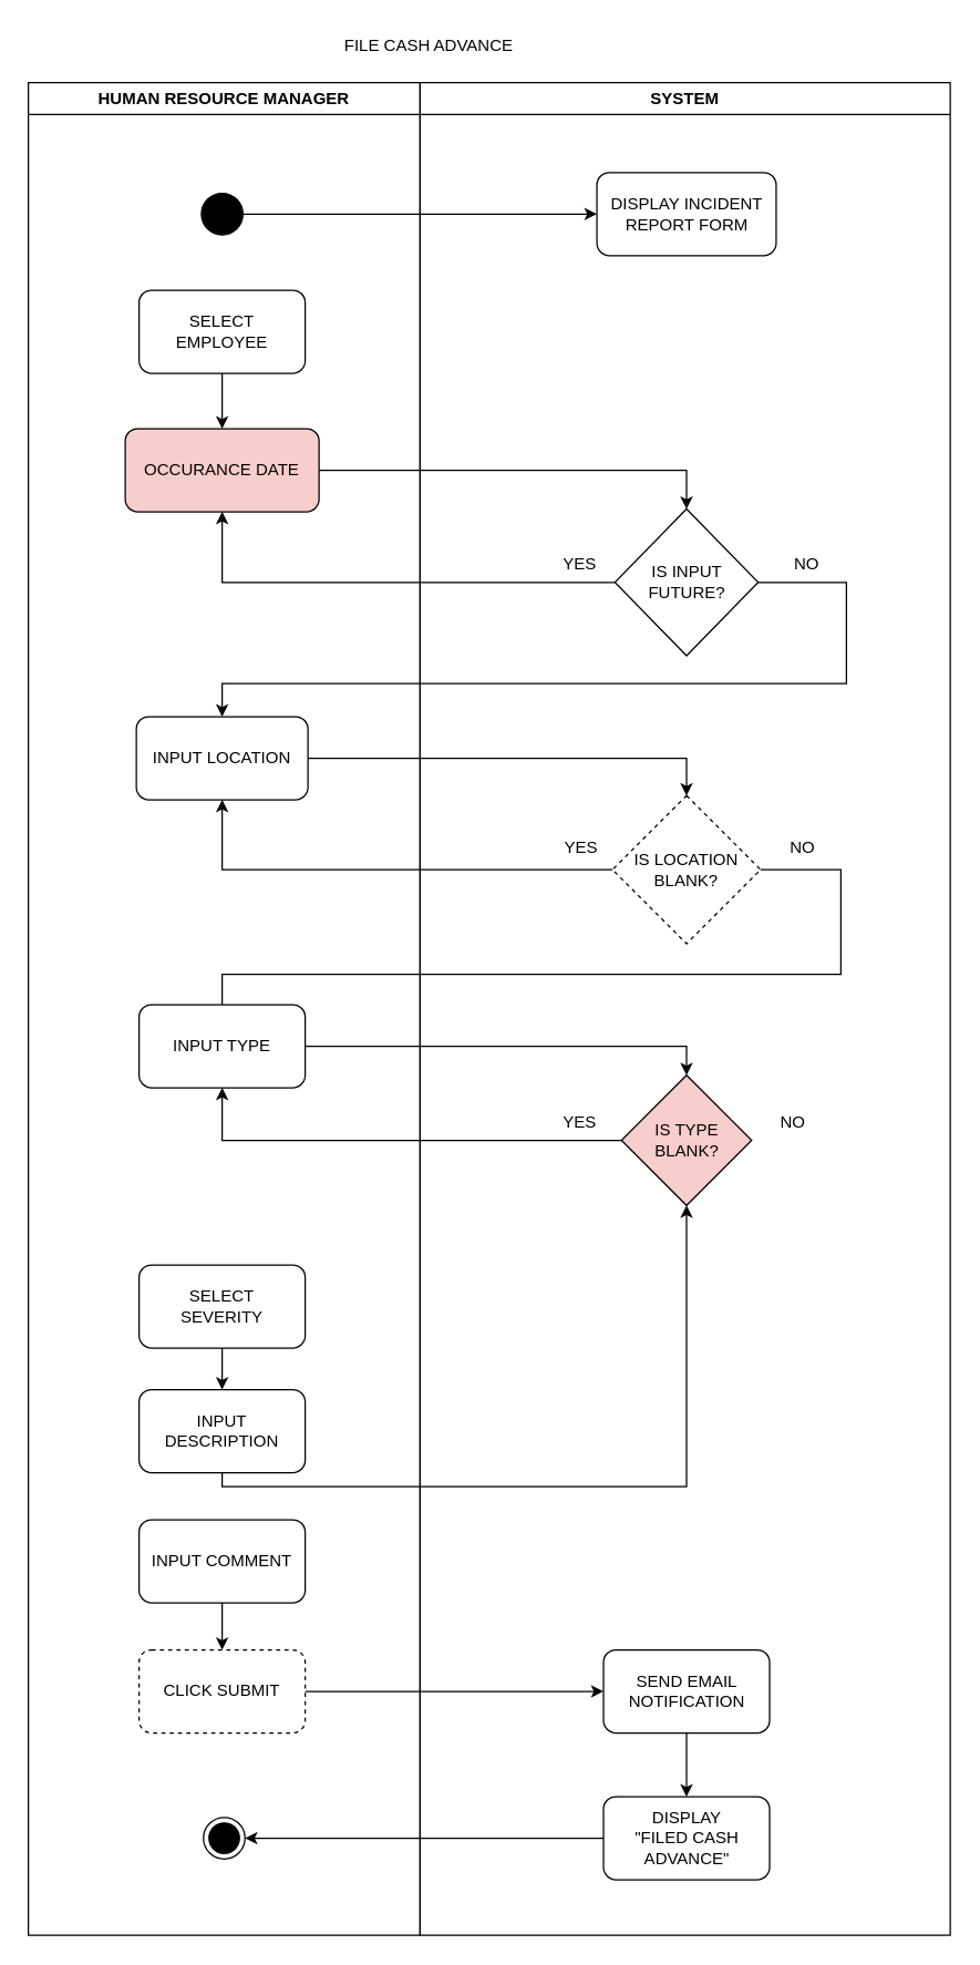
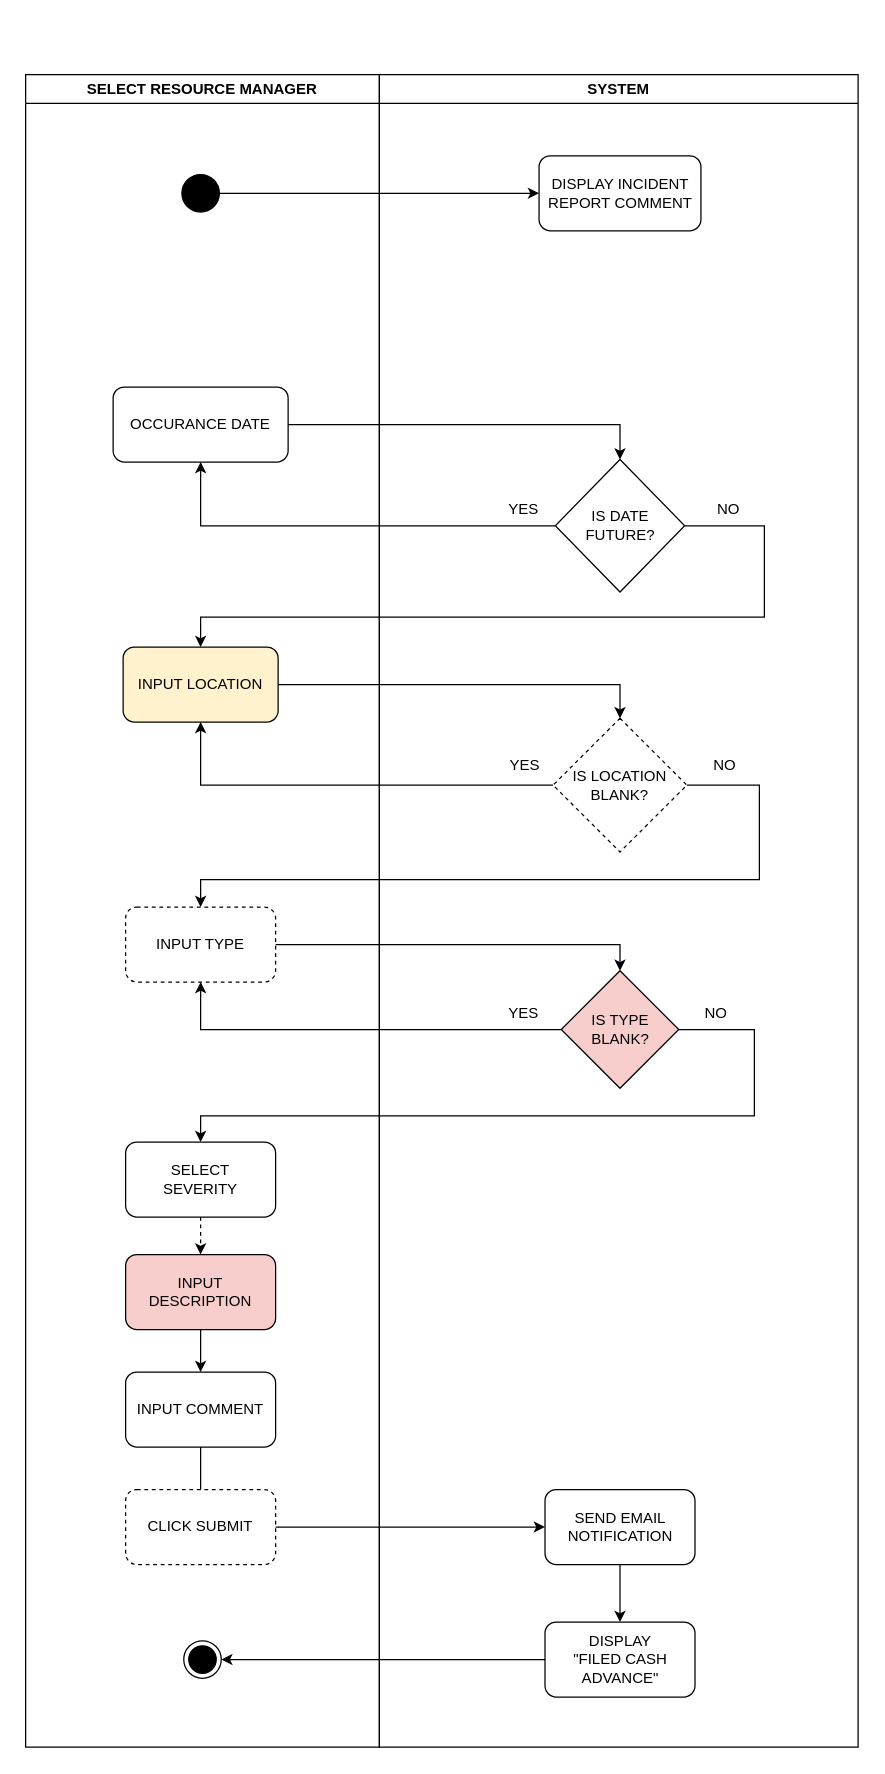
  <mxCell id="0" />
  <mxCell id="1" parent="0" />
- <mxCell id="2" value="HUMAN RESOURCE MANAGER" style="swimlane;whiteSpace=wrap;html=1;" parent="1" vertex="1"><mxGeometry x="20" y="59" width="283" height="1338" as="geometry" /></mxCell>
+ <mxCell id="2" value="SELECT RESOURCE MANAGER" style="swimlane;whiteSpace=wrap;html=1;" parent="1" vertex="1"><mxGeometry x="20" y="59" width="283" height="1338" as="geometry" /></mxCell>
  <mxCell id="3" value="" style="ellipse;fillColor=strokeColor;" parent="2" vertex="1"><mxGeometry x="125" y="80" width="30" height="30" as="geometry" /></mxCell>
- <mxCell id="4" style="edgeStyle=orthogonalEdgeStyle;rounded=0;html=1;exitX=0.5;exitY=1;exitDx=0;exitDy=0;entryX=0.5;entryY=0;entryDx=0;entryDy=0;" parent="2" source="5" target="6" edge="1"><mxGeometry relative="1" as="geometry" /></mxCell>
- <mxCell id="5" value="SELECT&lt;br&gt;EMPLOYEE" style="rounded=1;whiteSpace=wrap;html=1;" parent="2" vertex="1"><mxGeometry x="80" y="150" width="120" height="60" as="geometry" /></mxCell>
- <mxCell id="6" value="OCCURANCE DATE" style="rounded=1;whiteSpace=wrap;html=1;fillColor=#f8cecc;" parent="2" vertex="1"><mxGeometry x="70" y="250" width="140" height="60" as="geometry" /></mxCell>
- <mxCell id="7" value="INPUT LOCATION" style="rounded=1;whiteSpace=wrap;html=1;" parent="2" vertex="1"><mxGeometry x="78" y="458" width="124" height="60" as="geometry" /></mxCell>
+ <mxCell id="6" value="OCCURANCE DATE" style="rounded=1;whiteSpace=wrap;html=1;" parent="2" vertex="1"><mxGeometry x="70" y="250" width="140" height="60" as="geometry" /></mxCell>
+ <mxCell id="7" value="INPUT LOCATION" style="rounded=1;whiteSpace=wrap;html=1;fillColor=#fff2cc;" parent="2" vertex="1"><mxGeometry x="78" y="458" width="124" height="60" as="geometry" /></mxCell>
  <mxCell id="8" value="INPUT COMMENT" style="rounded=1;whiteSpace=wrap;html=1;" parent="2" vertex="1"><mxGeometry x="80" y="1038" width="120" height="60" as="geometry" /></mxCell>
  <mxCell id="9" value="" style="ellipse;html=1;shape=endState;fillColor=strokeColor;" parent="2" vertex="1"><mxGeometry x="126.5" y="1253" width="30" height="30" as="geometry" /></mxCell>
- <mxCell id="10" value="INPUT TYPE" style="rounded=1;whiteSpace=wrap;html=1;" vertex="1" parent="2"><mxGeometry x="80" y="666" width="120" height="60" as="geometry" /></mxCell>
- <mxCell id="11" style="edgeStyle=orthogonalEdgeStyle;rounded=0;html=1;exitX=0.5;exitY=1;exitDx=0;exitDy=0;entryX=0.5;entryY=0;entryDx=0;entryDy=0;" edge="1" parent="2" source="12" target="14"><mxGeometry relative="1" as="geometry" /></mxCell>
+ <mxCell id="10" value="INPUT TYPE" style="rounded=1;whiteSpace=wrap;html=1;dashed=1;" vertex="1" parent="2"><mxGeometry x="80" y="666" width="120" height="60" as="geometry" /></mxCell>
+ <mxCell id="11" style="edgeStyle=orthogonalEdgeStyle;rounded=0;html=1;exitX=0.5;exitY=1;exitDx=0;exitDy=0;entryX=0.5;entryY=0;entryDx=0;entryDy=0;dashed=1;" edge="1" parent="2" source="12" target="14"><mxGeometry relative="1" as="geometry" /></mxCell>
  <mxCell id="12" value="SELECT&lt;br&gt;SEVERITY" style="rounded=1;whiteSpace=wrap;html=1;" vertex="1" parent="2"><mxGeometry x="80" y="854" width="120" height="60" as="geometry" /></mxCell>
- <mxCell id="13" style="edgeStyle=orthogonalEdgeStyle;rounded=0;html=1;exitX=0.5;exitY=1;exitDx=0;exitDy=0;" edge="1" parent="2" source="14" target="23"><mxGeometry relative="1" as="geometry" /></mxCell>
- <mxCell id="14" value="INPUT DESCRIPTION" style="rounded=1;whiteSpace=wrap;html=1;" vertex="1" parent="2"><mxGeometry x="80" y="944" width="120" height="60" as="geometry" /></mxCell>
+ <mxCell id="13" style="edgeStyle=orthogonalEdgeStyle;rounded=0;html=1;exitX=0.5;exitY=1;exitDx=0;exitDy=0;entryX=0.5;entryY=0;entryDx=0;entryDy=0;" edge="1" parent="2" source="14" target="8"><mxGeometry relative="1" as="geometry" /></mxCell>
+ <mxCell id="14" value="INPUT DESCRIPTION" style="rounded=1;whiteSpace=wrap;html=1;fillColor=#f8cecc;" vertex="1" parent="2"><mxGeometry x="80" y="944" width="120" height="60" as="geometry" /></mxCell>
  <mxCell id="15" value="SYSTEM" style="swimlane;whiteSpace=wrap;html=1;" parent="1" vertex="1"><mxGeometry x="303" y="59" width="383" height="1338" as="geometry" /></mxCell>
- <mxCell id="16" value="DISPLAY INCIDENT REPORT&amp;nbsp;FORM" style="rounded=1;whiteSpace=wrap;html=1;" parent="15" vertex="1"><mxGeometry x="127.75" y="65" width="129.5" height="60" as="geometry" /></mxCell>
- <mxCell id="17" value="IS INPUT&lt;br&gt;FUTURE?" style="rhombus;whiteSpace=wrap;html=1;" parent="15" vertex="1"><mxGeometry x="140.75" y="308" width="103.5" height="106" as="geometry" /></mxCell>
+ <mxCell id="16" value="DISPLAY INCIDENT REPORT&amp;nbsp;COMMENT" style="rounded=1;whiteSpace=wrap;html=1;" parent="15" vertex="1"><mxGeometry x="127.75" y="65" width="129.5" height="60" as="geometry" /></mxCell>
+ <mxCell id="17" value="IS DATE&lt;br&gt;FUTURE?" style="rhombus;whiteSpace=wrap;html=1;" parent="15" vertex="1"><mxGeometry x="140.75" y="308" width="103.5" height="106" as="geometry" /></mxCell>
  <mxCell id="18" value="NO" style="text;html=1;align=center;verticalAlign=middle;resizable=0;points=[];autosize=1;strokeColor=none;fillColor=none;" parent="15" vertex="1"><mxGeometry x="261" y="335" width="36" height="26" as="geometry" /></mxCell>
  <mxCell id="19" value="IS LOCATION&lt;br&gt;BLANK?" style="rhombus;whiteSpace=wrap;html=1;dashed=1;" parent="15" vertex="1"><mxGeometry x="139" y="515" width="107" height="107" as="geometry" /></mxCell>
  <mxCell id="20" value="YES" style="text;html=1;align=center;verticalAlign=middle;resizable=0;points=[];autosize=1;strokeColor=none;fillColor=none;" parent="15" vertex="1"><mxGeometry x="93.5" y="335" width="42" height="26" as="geometry" /></mxCell>
  <mxCell id="21" value="NO" style="text;html=1;align=center;verticalAlign=middle;resizable=0;points=[];autosize=1;strokeColor=none;fillColor=none;" parent="15" vertex="1"><mxGeometry x="258" y="540" width="36" height="26" as="geometry" /></mxCell>
  <mxCell id="22" value="YES" style="text;html=1;align=center;verticalAlign=middle;resizable=0;points=[];autosize=1;strokeColor=none;fillColor=none;" parent="15" vertex="1"><mxGeometry x="94.5" y="540" width="42" height="26" as="geometry" /></mxCell>
  <mxCell id="23" value="IS TYPE&lt;br&gt;BLANK?" style="rhombus;whiteSpace=wrap;html=1;fillColor=#f8cecc;" vertex="1" parent="15"><mxGeometry x="145.5" y="717" width="94" height="94" as="geometry" /></mxCell>
  <mxCell id="24" value="YES" style="text;html=1;align=center;verticalAlign=middle;resizable=0;points=[];autosize=1;strokeColor=none;fillColor=none;" vertex="1" parent="15"><mxGeometry x="93.5" y="738" width="42" height="26" as="geometry" /></mxCell>
  <mxCell id="25" value="NO" style="text;html=1;align=center;verticalAlign=middle;resizable=0;points=[];autosize=1;strokeColor=none;fillColor=none;" vertex="1" parent="15"><mxGeometry x="251" y="738" width="36" height="26" as="geometry" /></mxCell>
  <mxCell id="26" style="edgeStyle=orthogonalEdgeStyle;html=1;exitX=1;exitY=0.5;exitDx=0;exitDy=0;entryX=0;entryY=0.5;entryDx=0;entryDy=0;rounded=0;" parent="1" source="3" target="16" edge="1"><mxGeometry relative="1" as="geometry" /></mxCell>
  <mxCell id="27" style="edgeStyle=orthogonalEdgeStyle;rounded=0;html=1;exitX=1;exitY=0.5;exitDx=0;exitDy=0;entryX=0.5;entryY=0;entryDx=0;entryDy=0;" parent="1" source="6" target="17" edge="1"><mxGeometry relative="1" as="geometry" /></mxCell>
  <mxCell id="28" style="edgeStyle=orthogonalEdgeStyle;rounded=0;html=1;exitX=0;exitY=0.5;exitDx=0;exitDy=0;entryX=0.5;entryY=1;entryDx=0;entryDy=0;" parent="1" source="17" target="6" edge="1"><mxGeometry relative="1" as="geometry" /></mxCell>
  <mxCell id="29" style="edgeStyle=orthogonalEdgeStyle;rounded=0;html=1;exitX=1;exitY=0.5;exitDx=0;exitDy=0;entryX=0.5;entryY=0;entryDx=0;entryDy=0;" parent="1" source="17" target="7" edge="1"><mxGeometry relative="1" as="geometry"><Array as="points"><mxPoint x="611" y="420" /><mxPoint x="611" y="493" /><mxPoint x="160" y="493" /></Array></mxGeometry></mxCell>
  <mxCell id="30" style="edgeStyle=orthogonalEdgeStyle;rounded=0;html=1;exitX=1;exitY=0.5;exitDx=0;exitDy=0;entryX=0.5;entryY=0;entryDx=0;entryDy=0;" parent="1" source="7" target="19" edge="1"><mxGeometry relative="1" as="geometry" /></mxCell>
  <mxCell id="31" style="edgeStyle=orthogonalEdgeStyle;rounded=0;html=1;exitX=0;exitY=0.5;exitDx=0;exitDy=0;entryX=0.5;entryY=1;entryDx=0;entryDy=0;" parent="1" source="19" target="7" edge="1"><mxGeometry relative="1" as="geometry" /></mxCell>
- <mxCell id="32" value="FILE CASH ADVANCE" style="text;html=1;align=center;verticalAlign=middle;resizable=0;points=[];autosize=1;strokeColor=none;fillColor=none;" parent="1" vertex="1"><mxGeometry x="239" y="20" width="140" height="26" as="geometry" /></mxCell>
  <mxCell id="33" value="CLICK SUBMIT" style="rounded=1;whiteSpace=wrap;html=1;dashed=1;" parent="1" vertex="1"><mxGeometry x="100" y="1191" width="120" height="60" as="geometry" /></mxCell>
  <mxCell id="34" value="SEND EMAIL&lt;br&gt;NOTIFICATION" style="rounded=1;whiteSpace=wrap;html=1;" parent="1" vertex="1"><mxGeometry x="435.5" y="1191" width="120" height="60" as="geometry" /></mxCell>
  <mxCell id="35" value="DISPLAY&lt;br&gt;&quot;FILED CASH ADVANCE&quot;" style="rounded=1;whiteSpace=wrap;html=1;" parent="1" vertex="1"><mxGeometry x="435.5" y="1297" width="120" height="60" as="geometry" /></mxCell>
  <mxCell id="36" style="edgeStyle=orthogonalEdgeStyle;rounded=0;html=1;exitX=1;exitY=0.5;exitDx=0;exitDy=0;entryX=0;entryY=0.5;entryDx=0;entryDy=0;" parent="1" source="33" target="34" edge="1"><mxGeometry relative="1" as="geometry" /></mxCell>
  <mxCell id="37" style="edgeStyle=orthogonalEdgeStyle;rounded=0;html=1;exitX=0;exitY=0.5;exitDx=0;exitDy=0;entryX=1;entryY=0.5;entryDx=0;entryDy=0;" parent="1" source="35" target="9" edge="1"><mxGeometry relative="1" as="geometry" /></mxCell>
  <mxCell id="38" style="edgeStyle=orthogonalEdgeStyle;rounded=0;html=1;exitX=0.5;exitY=1;exitDx=0;exitDy=0;entryX=0.5;entryY=0;entryDx=0;entryDy=0;" parent="1" source="34" target="35" edge="1"><mxGeometry relative="1" as="geometry" /></mxCell>
- <mxCell id="39" style="edgeStyle=orthogonalEdgeStyle;html=1;exitX=1;exitY=0.5;exitDx=0;exitDy=0;rounded=0;endArrow=none;" edge="1" parent="1" source="19" target="10"><mxGeometry relative="1" as="geometry"><Array as="points"><mxPoint x="607" y="627" /><mxPoint x="607" y="703" /><mxPoint x="160" y="703" /></Array></mxGeometry></mxCell>
+ <mxCell id="39" style="edgeStyle=orthogonalEdgeStyle;html=1;exitX=1;exitY=0.5;exitDx=0;exitDy=0;rounded=0;" edge="1" parent="1" source="19" target="10"><mxGeometry relative="1" as="geometry"><Array as="points"><mxPoint x="607" y="627" /><mxPoint x="607" y="703" /><mxPoint x="160" y="703" /></Array></mxGeometry></mxCell>
  <mxCell id="40" style="edgeStyle=orthogonalEdgeStyle;rounded=0;html=1;exitX=1;exitY=0.5;exitDx=0;exitDy=0;entryX=0.5;entryY=0;entryDx=0;entryDy=0;" edge="1" parent="1" source="10" target="23"><mxGeometry relative="1" as="geometry" /></mxCell>
  <mxCell id="41" style="edgeStyle=orthogonalEdgeStyle;rounded=0;html=1;exitX=0;exitY=0.5;exitDx=0;exitDy=0;entryX=0.5;entryY=1;entryDx=0;entryDy=0;" edge="1" parent="1" source="23" target="10"><mxGeometry relative="1" as="geometry" /></mxCell>
- <mxCell id="43" style="edgeStyle=orthogonalEdgeStyle;rounded=0;html=1;exitX=0.5;exitY=1;exitDx=0;exitDy=0;entryX=0.5;entryY=0;entryDx=0;entryDy=0;" edge="1" parent="1" source="8" target="33"><mxGeometry relative="1" as="geometry" /></mxCell>
+ <mxCell id="42" style="edgeStyle=orthogonalEdgeStyle;rounded=0;html=1;exitX=1;exitY=0.5;exitDx=0;exitDy=0;entryX=0.5;entryY=0;entryDx=0;entryDy=0;" edge="1" parent="1" source="23" target="12"><mxGeometry relative="1" as="geometry"><Array as="points"><mxPoint x="603" y="823" /><mxPoint x="603" y="892" /><mxPoint x="160" y="892" /></Array></mxGeometry></mxCell>
+ <mxCell id="43" style="edgeStyle=orthogonalEdgeStyle;rounded=0;html=1;exitX=0.5;exitY=1;exitDx=0;exitDy=0;entryX=0.5;entryY=0;entryDx=0;entryDy=0;endArrow=none;" edge="1" parent="1" source="8" target="33"><mxGeometry relative="1" as="geometry" /></mxCell>
